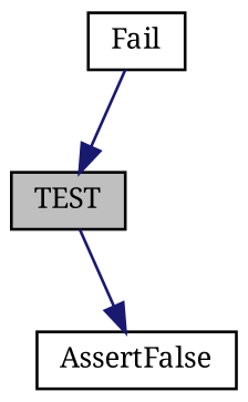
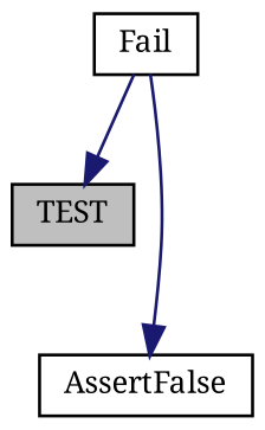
  digraph {
    fontname="Noto Serif"
    rankdir=TB
    node [color=black fontname="Noto Serif" fontsize=10 shape=record]
    edge [color=midnightblue fontname="Noto Serif" fontsize=10 labelfontname=Helvetica labelfontsize=10 style=solid]
    n1 [fillcolor=grey75 fontcolor=black height=0.2 label=TEST style=filled width=0.4]
    n2 [height=0.2 label=AssertFalse width=0.4]
    n3 [height=0.2 label=Fail width=0.4]
-   n1 -> n2
+   n3 -> n2
    n3 -> n1
  }
